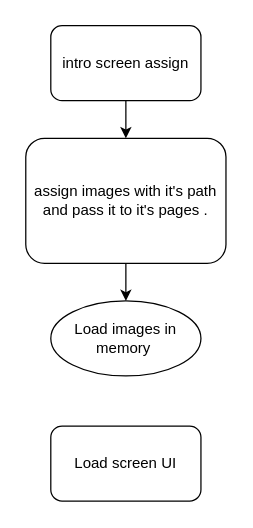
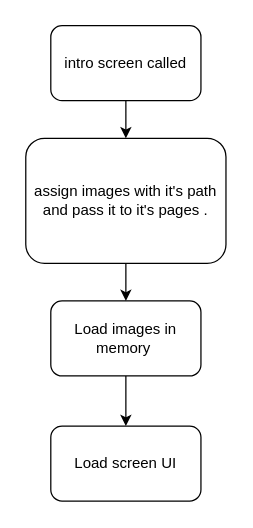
  <mxCell id="0" />
  <mxCell id="1" parent="0" />
  <mxCell id="2" value="" style="edgeStyle=orthogonalEdgeStyle;rounded=0;orthogonalLoop=1;jettySize=auto;html=1;" edge="1" parent="1" source="3" target="5"><mxGeometry relative="1" as="geometry" /></mxCell>
- <mxCell id="3" value="intro screen assign" style="rounded=1;whiteSpace=wrap;html=1;" vertex="1" parent="1"><mxGeometry x="40" y="20" width="120" height="60" as="geometry" /></mxCell>
+ <mxCell id="3" value="intro screen called" style="rounded=1;whiteSpace=wrap;html=1;" vertex="1" parent="1"><mxGeometry x="40" y="20" width="120" height="60" as="geometry" /></mxCell>
  <mxCell id="4" value="" style="edgeStyle=orthogonalEdgeStyle;rounded=0;orthogonalLoop=1;jettySize=auto;html=1;" edge="1" parent="1" source="5" target="7"><mxGeometry relative="1" as="geometry" /></mxCell>
  <mxCell id="5" value="assign images with it's path and pass it to it's pages ." style="rounded=1;whiteSpace=wrap;html=1;" vertex="1" parent="1"><mxGeometry x="20" y="110" width="160" height="100" as="geometry" /></mxCell>
- <mxCell id="7" value="Load images in memory&amp;nbsp;" style="ellipse;whiteSpace=wrap;html=1;" vertex="1" parent="1"><mxGeometry x="40" y="240" width="120" height="60" as="geometry" /></mxCell>
+ <mxCell id="6" value="" style="edgeStyle=orthogonalEdgeStyle;rounded=0;orthogonalLoop=1;jettySize=auto;html=1;" edge="1" parent="1" source="7" target="8"><mxGeometry relative="1" as="geometry" /></mxCell>
+ <mxCell id="7" value="Load images in memory&amp;nbsp;" style="whiteSpace=wrap;html=1;rounded=1;" vertex="1" parent="1"><mxGeometry x="40" y="240" width="120" height="60" as="geometry" /></mxCell>
  <mxCell id="8" value="Load screen UI" style="whiteSpace=wrap;html=1;rounded=1;" vertex="1" parent="1"><mxGeometry x="40" y="340" width="120" height="60" as="geometry" /></mxCell>
